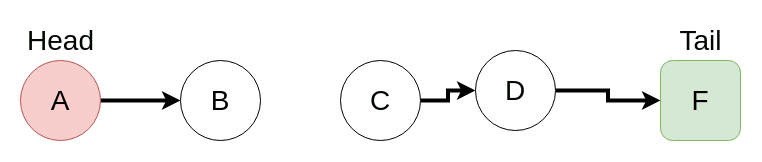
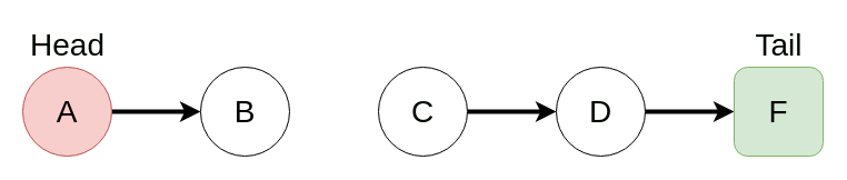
  <mxCell id="0" />
  <mxCell id="1" parent="0" />
  <mxCell id="2" value="" style="edgeStyle=orthogonalEdgeStyle;rounded=0;orthogonalLoop=1;jettySize=auto;html=1;fontSize=28;fontColor=#1A9C1A;strokeWidth=4;strokeColor=default;" edge="1" parent="1" source="3" target="4"><mxGeometry relative="1" as="geometry" /></mxCell>
  <mxCell id="3" value="A" style="ellipse;whiteSpace=wrap;html=1;aspect=fixed;rounded=0;shadow=0;glass=0;sketch=0;fontSize=28;fillColor=#f8cecc;strokeColor=#b85450;" vertex="1" parent="1"><mxGeometry x="20" y="60" width="80" height="80" as="geometry" /></mxCell>
  <mxCell id="4" value="&lt;font color=&quot;#000000&quot;&gt;B&lt;/font&gt;" style="ellipse;whiteSpace=wrap;html=1;aspect=fixed;rounded=0;shadow=0;glass=0;sketch=0;fontSize=28;fontColor=#1A9C1A;gradientColor=none;" vertex="1" parent="1"><mxGeometry x="180" y="60" width="80" height="80" as="geometry" /></mxCell>
  <mxCell id="5" value="" style="edgeStyle=orthogonalEdgeStyle;rounded=0;orthogonalLoop=1;jettySize=auto;html=1;fontSize=28;fontColor=#1A9C1A;strokeWidth=4;" edge="1" parent="1" source="6" target="8"><mxGeometry relative="1" as="geometry" /></mxCell>
  <mxCell id="6" value="&lt;font color=&quot;#010801&quot;&gt;&lt;span style=&quot;background-color: rgb(255 , 255 , 255)&quot;&gt;C&lt;/span&gt;&lt;/font&gt;" style="ellipse;whiteSpace=wrap;html=1;aspect=fixed;rounded=0;shadow=0;glass=0;sketch=0;fontSize=28;fontColor=#1A9C1A;gradientColor=none;" vertex="1" parent="1"><mxGeometry x="340" y="60" width="80" height="80" as="geometry" /></mxCell>
  <mxCell id="7" value="" style="edgeStyle=orthogonalEdgeStyle;rounded=0;orthogonalLoop=1;jettySize=auto;html=1;fontSize=28;fontColor=#1A9C1A;strokeWidth=4;" edge="1" parent="1" source="8" target="9"><mxGeometry relative="1" as="geometry" /></mxCell>
- <mxCell id="8" value="&lt;font color=&quot;#010801&quot;&gt;D&lt;/font&gt;" style="ellipse;whiteSpace=wrap;html=1;aspect=fixed;rounded=0;shadow=0;glass=0;sketch=0;fontSize=28;fontColor=#1A9C1A;gradientColor=none;" vertex="1" parent="1"><mxGeometry x="475" y="50" width="80" height="80" as="geometry" /></mxCell>
+ <mxCell id="8" value="&lt;font color=&quot;#010801&quot;&gt;D&lt;/font&gt;" style="ellipse;whiteSpace=wrap;html=1;aspect=fixed;rounded=0;shadow=0;glass=0;sketch=0;fontSize=28;fontColor=#1A9C1A;gradientColor=none;" vertex="1" parent="1"><mxGeometry x="500" y="60" width="80" height="80" as="geometry" /></mxCell>
  <mxCell id="9" value="F" style="whiteSpace=wrap;html=1;aspect=fixed;shadow=0;glass=0;sketch=0;fontSize=28;fillColor=#d5e8d4;strokeColor=#82b366;rounded=1;" vertex="1" parent="1"><mxGeometry x="660" y="60" width="80" height="80" as="geometry" /></mxCell>
  <mxCell id="10" value="Head" style="text;html=1;align=center;verticalAlign=middle;resizable=0;points=[];autosize=1;strokeColor=none;fillColor=none;fontSize=28;fontColor=#010801;" vertex="1" parent="1"><mxGeometry x="20" y="20" width="80" height="40" as="geometry" /></mxCell>
  <mxCell id="11" value="&lt;div&gt;Tail&lt;/div&gt;" style="text;html=1;align=center;verticalAlign=middle;resizable=0;points=[];autosize=1;strokeColor=none;fillColor=none;fontSize=28;fontColor=#010801;" vertex="1" parent="1"><mxGeometry x="670" y="20" width="60" height="40" as="geometry" /></mxCell>
